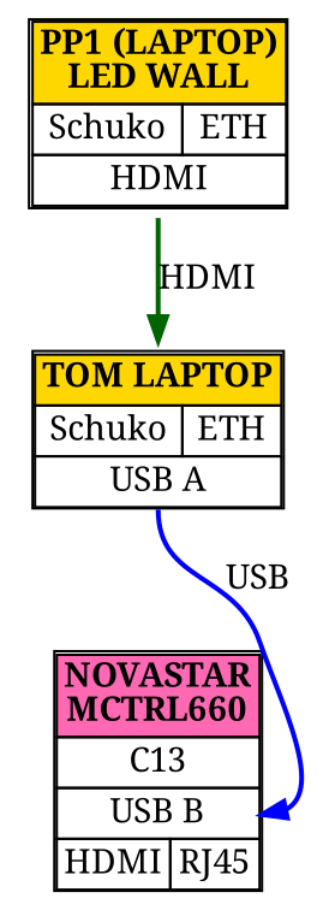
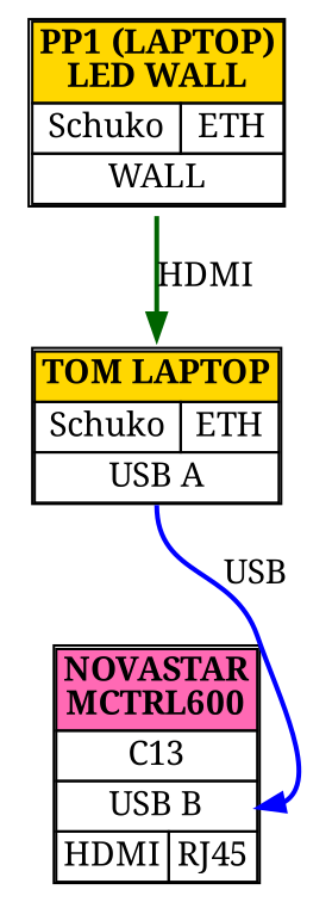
  digraph {
    fontname="Noto Serif"
    rankdir=TB
    node [fontname="Noto Serif" shape=plaintext]
    edge [fontname="Noto Serif" penwidth=2]
    n1 [label=<         <table border="1" cellborder="1" cellspacing="0">         <tr><td bgcolor="#FFD700" colspan="2"><b>TOM LAPTOP</b></td></tr>         <tr><td>Schuko</td><td>ETH</td></tr>         <tr><td port="usb_a" colspan="2">USB A</td></tr>         </table>         >]
-   n2 [label=<         <table border="1" cellborder="1" cellspacing="0">         <tr><td bgcolor="#FF69B4" colspan="2"><b>NOVASTAR<br/>MCTRL660</b></td></tr>         <tr><td port="c13" colspan="2">C13</td></tr>         <tr><td port="usb_b" colspan="2">USB B</td></tr>         <tr><td port="hdmi">HDMI</td><td port="rj45">RJ45</td></tr>         </table>         >]
-   n3 [label=<         <table border="1" cellborder="1" cellspacing="0">         <tr><td bgcolor="#FFD700" colspan="2"><b>PP1 (LAPTOP)<br/>LED WALL</b></td></tr>         <tr><td>Schuko</td><td>ETH</td></tr>         <tr><td port="hdmi" colspan="2">HDMI</td></tr>         </table>         >]
+   n2 [label=<         <table border="1" cellborder="1" cellspacing="0">         <tr><td bgcolor="#FF69B4" colspan="2"><b>NOVASTAR<br/>MCTRL600</b></td></tr>         <tr><td port="c13" colspan="2">C13</td></tr>         <tr><td port="usb_b" colspan="2">USB B</td></tr>         <tr><td port="hdmi">HDMI</td><td port="rj45">RJ45</td></tr>         </table>         >]
+   n3 [label=<         <table border="1" cellborder="1" cellspacing="0">         <tr><td bgcolor="#FFD700" colspan="2"><b>PP1 (LAPTOP)<br/>LED WALL</b></td></tr>         <tr><td>Schuko</td><td>ETH</td></tr>         <tr><td port="hdmi" colspan="2">WALL</td></tr>         </table>         >]
    n1 -> n2 [color=blue headport=usb_b label=USB tailport=usb_a]
    n3 -> n1 [color=darkgreen label=HDMI]
  }
